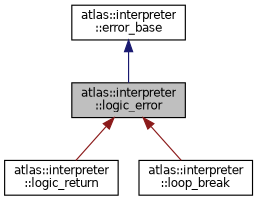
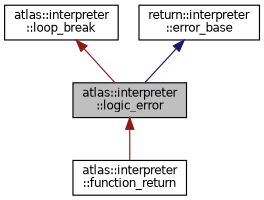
  digraph {
    node [color=black fillcolor=white fontname=Helvetica fontsize=10 shape=record style=filled]
    edge [color=firebrick4 dir=back fontname=Helvetica fontsize=10 labelfontname=Helvetica labelfontsize=10 style=solid]
    n1 [fillcolor=grey75 fontcolor=black height=0.2 label="atlas::interpreter\l::logic_error" width=0.4]
-   n2 [height=0.2 label="atlas::interpreter\l::logic_return" width=0.4]
+   n2 [height=0.2 label="atlas::interpreter\l::function_return" width=0.4]
    n3 [height=0.2 label="atlas::interpreter\l::loop_break" width=0.4]
-   n4 [height=0.2 label="atlas::interpreter\l::error_base" width=0.4]
+   n4 [height=0.2 label="return::interpreter\l::error_base" width=0.4]
    n1 -> n2
-   n1 -> n3
+   n3 -> n1
    n4 -> n1 [color=midnightblue]
  }
